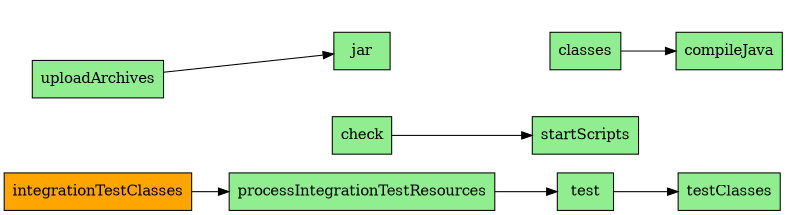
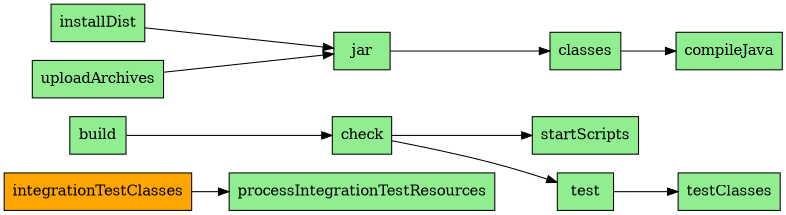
  digraph {
    rankdir=LR
    node [fillcolor=lightgreen shape=box style=filled]
+   build
    check
    startScripts
    test
    jar
    classes
    compileJava
+   installDist
    uploadArchives
    testClasses
    integrationTestClasses [fillcolor=orange]
    processIntegrationTestResources
+   build -> check
    check -> startScripts
-   processIntegrationTestResources -> test
+   check -> test
    test -> testClasses
+   jar -> classes
    classes -> compileJava
+   installDist -> jar
    uploadArchives -> jar
    integrationTestClasses -> processIntegrationTestResources
  }
